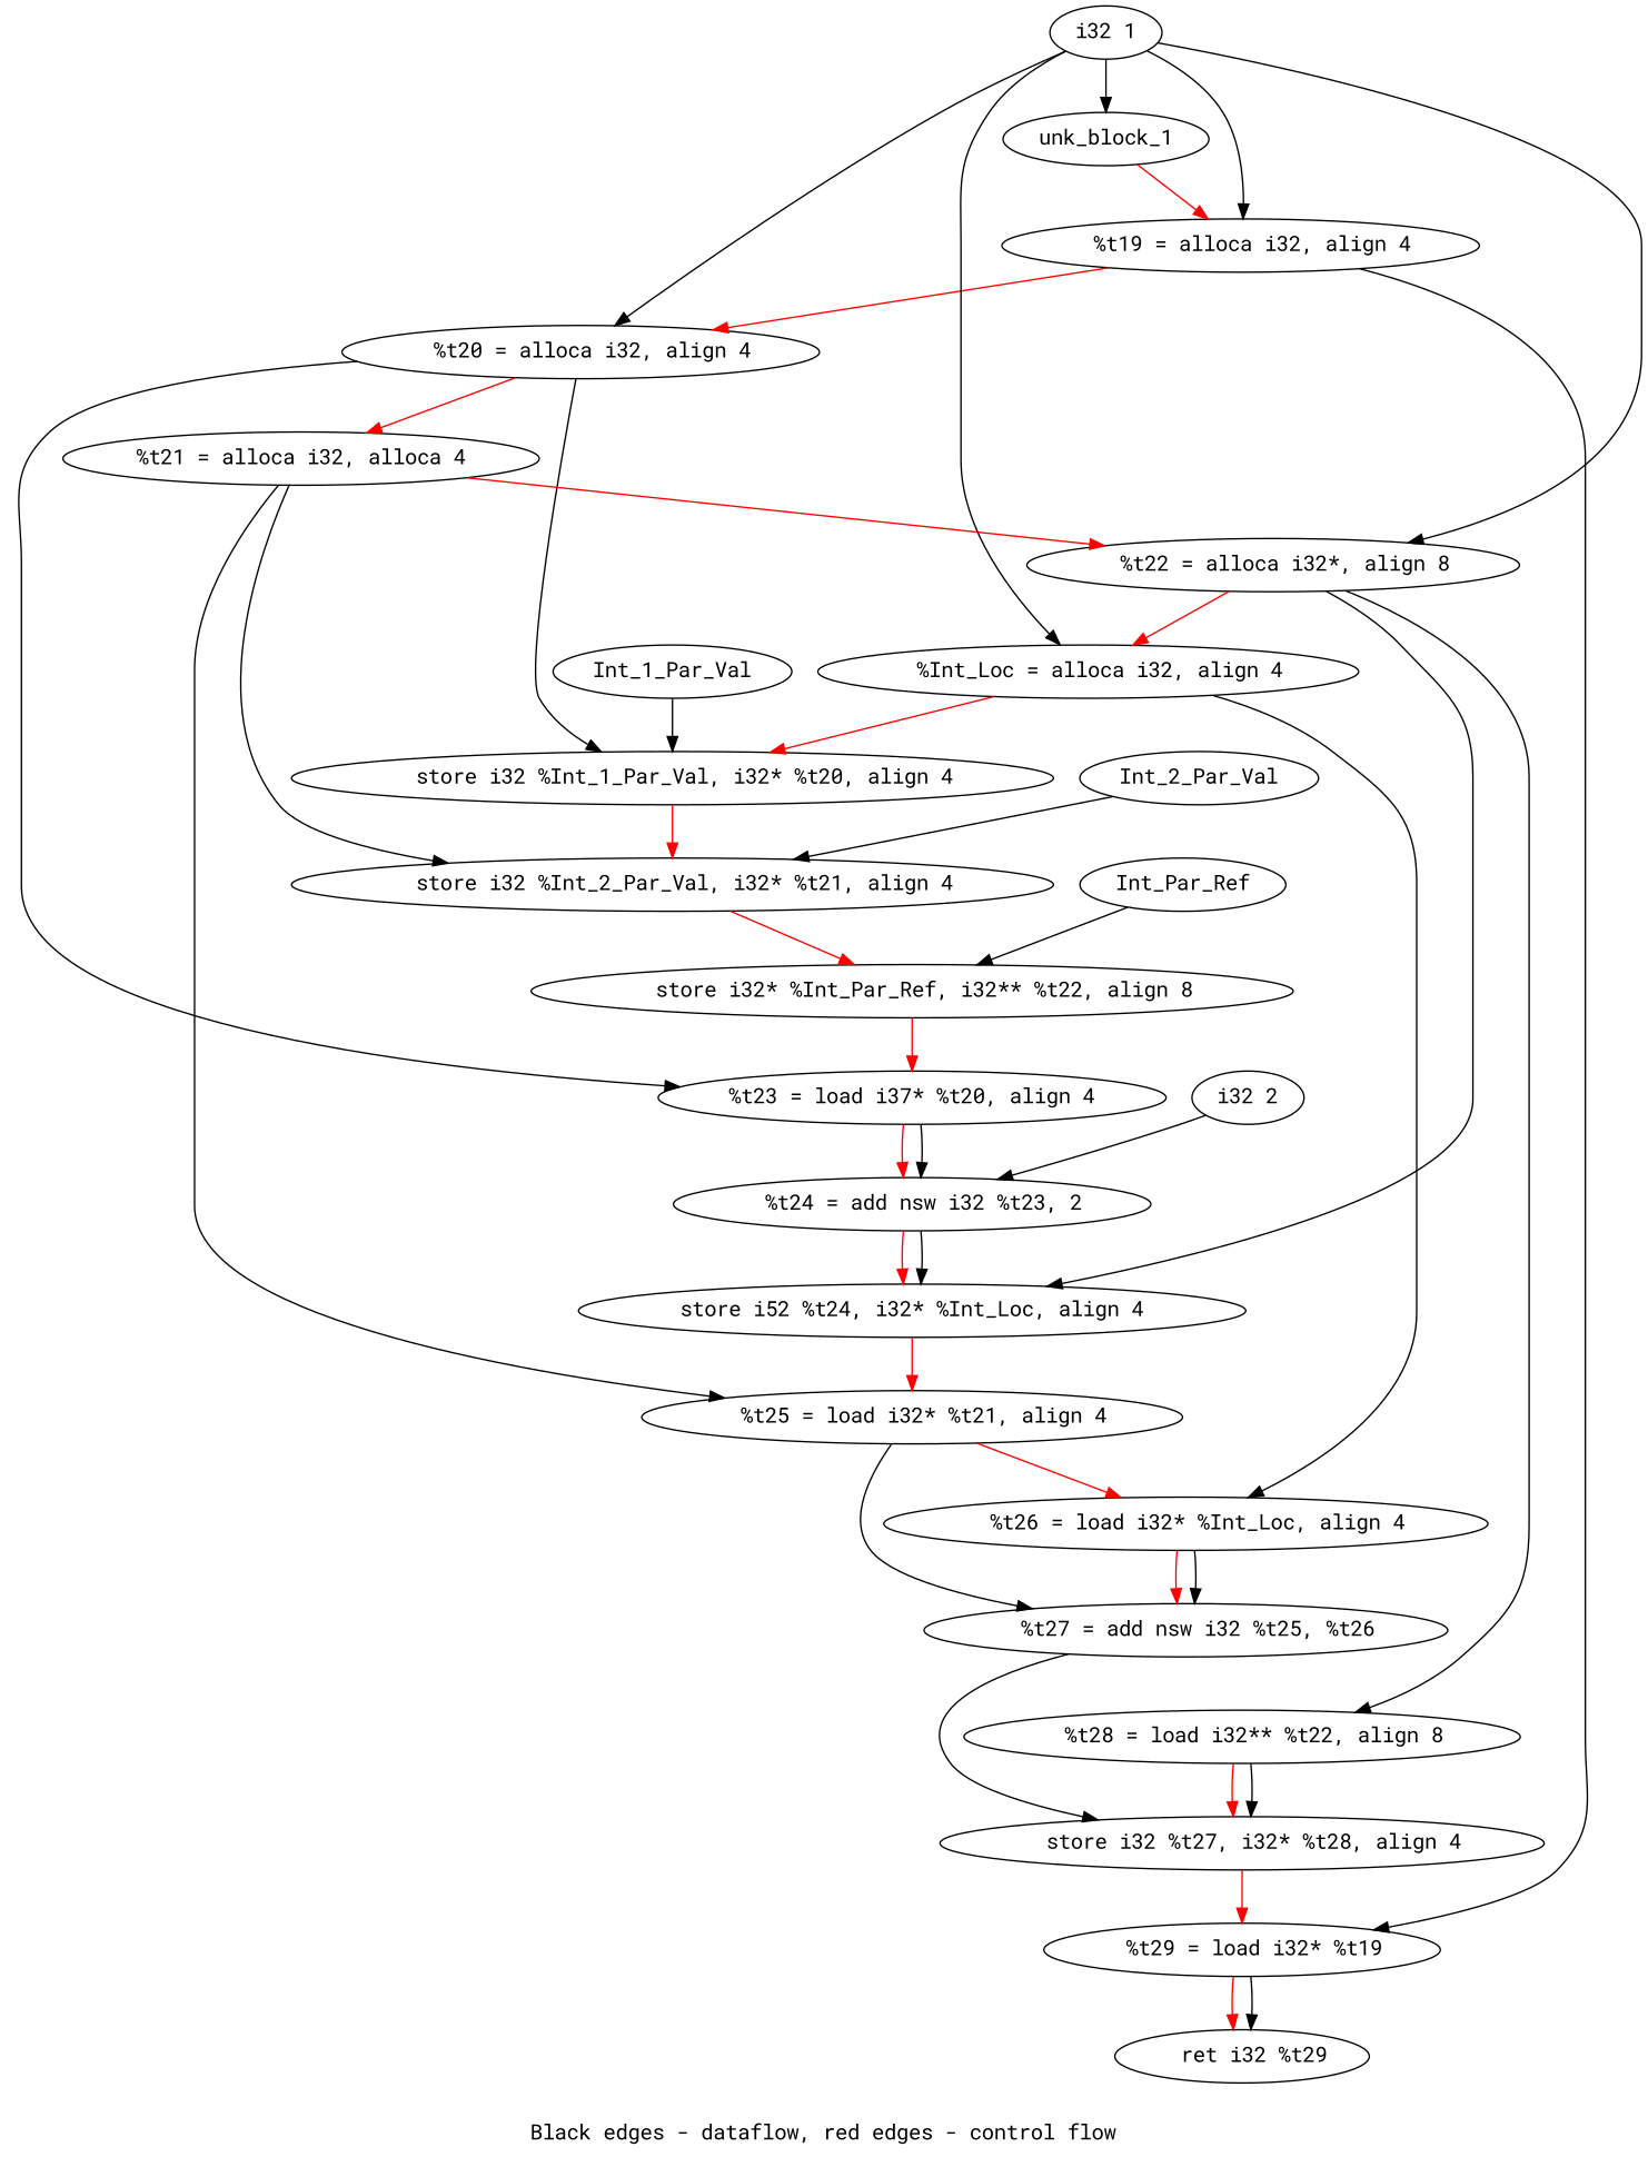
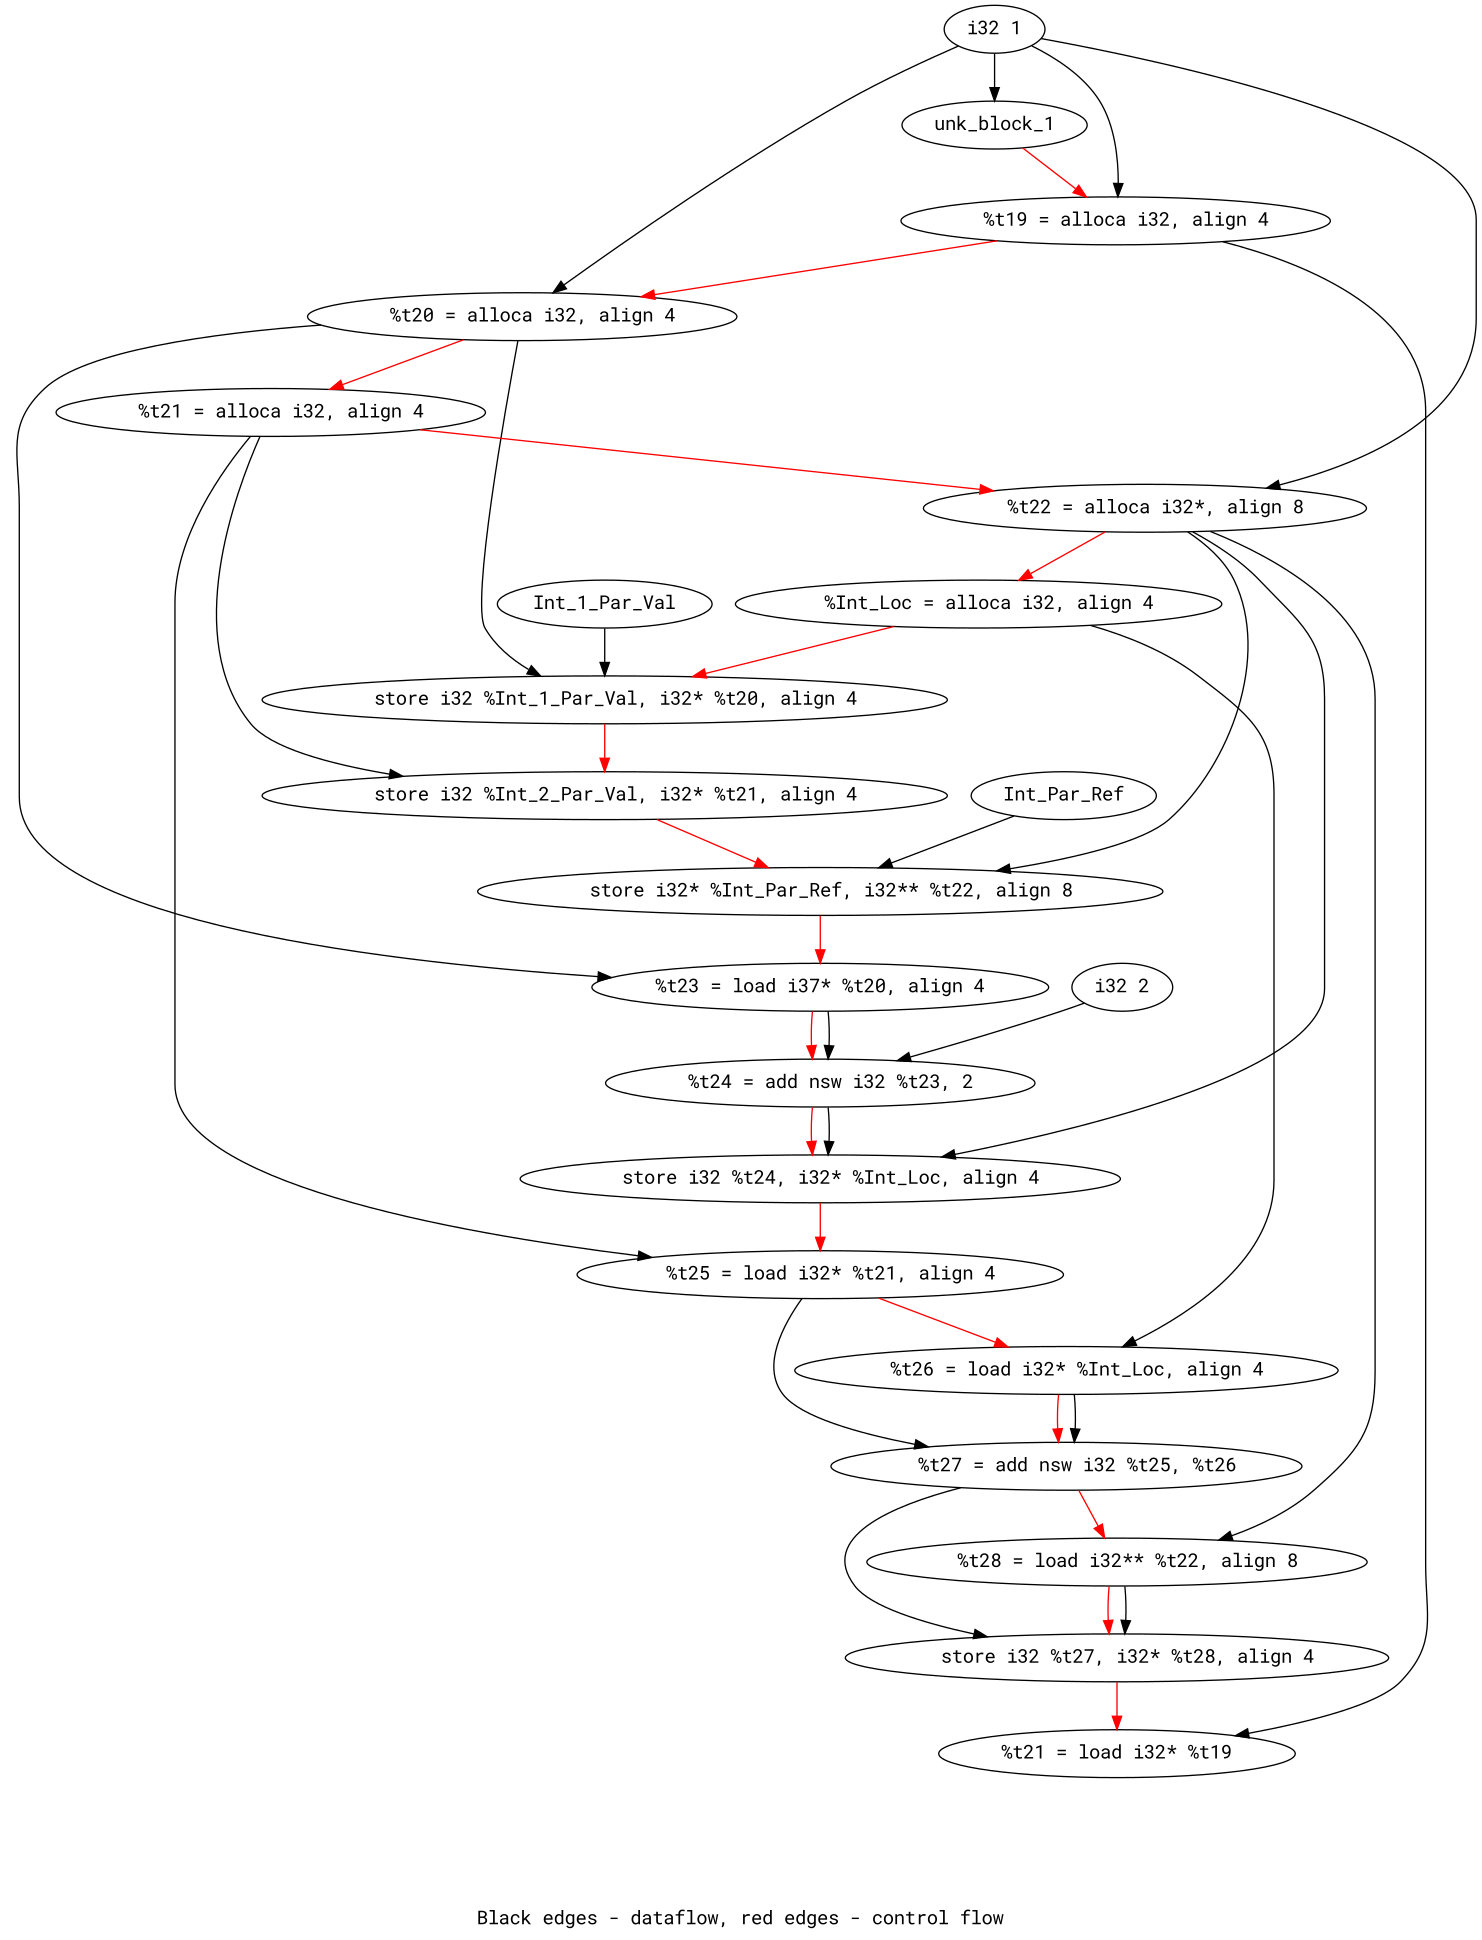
  digraph {
    compound=true
    fontname="Roboto Mono"
    label="Black edges - dataflow, red edges - control flow"
    node [fontname="Roboto Mono"]
    edge [fontname="Roboto Mono"]
    n1 [label="  %t19 = alloca i32, align 4"]
    n2 [label="  %t20 = alloca i32, align 4"]
-   n3 [label="  %t29 = load i32* %t19"]
-   n4 [label="%t21 = alloca i32, alloca 4"]
+   n3 [label="%t21 = load i32* %t19"]
+   n4 [label="  %t21 = alloca i32, align 4"]
    n5 [label="  store i32 %Int_1_Par_Val, i32* %t20, align 4"]
    n6 [label="%t23 = load i37* %t20, align 4"]
-   n7 [label="  ret i32 %t29"]
    n8 [label="  %t22 = alloca i32*, align 8"]
    n9 [label="  store i32 %Int_2_Par_Val, i32* %t21, align 4"]
    n10 [label="  %t25 = load i32* %t21, align 4"]
    n11 [label="  %t24 = add nsw i32 %t23, 2"]
    n12 [label="  %Int_Loc = alloca i32, align 4"]
    n13 [label="  store i32* %Int_Par_Ref, i32** %t22, align 8"]
    n14 [label="  %t28 = load i32** %t22, align 8"]
-   n15 [label="store i52 %t24, i32* %Int_Loc, align 4"]
+   n15 [label="  store i32 %t24, i32* %Int_Loc, align 4"]
    n16 [label="  %t26 = load i32* %Int_Loc, align 4"]
    n17 [label="  %t27 = add nsw i32 %t25, %t26"]
    n18 [label="  store i32 %t27, i32* %t28, align 4"]
    unk_block_1
    "i32 1"
    Int_1_Par_Val
-   Int_2_Par_Val
    Int_Par_Ref
    "i32 2"
    n1 -> n2 [color=red weight=2]
    n1 -> n3
    n2 -> n4 [color=red weight=2]
    n2 -> n5
    n2 -> n6
-   n3 -> n7 [color=red weight=2]
-   n3 -> n7
    n4 -> n8 [color=red weight=2]
    n4 -> n9
    n4 -> n10
    n5 -> n9 [color=red weight=2]
    n6 -> n11 [color=red weight=2]
    n6 -> n11
    n8 -> n12 [color=red weight=2]
+   n8 -> n13
    n8 -> n14
    n8 -> n15
    n9 -> n13 [color=red weight=2]
    n10 -> n16 [color=red weight=2]
    n10 -> n17
    n11 -> n15 [color=red weight=2]
    n11 -> n15
    n12 -> n5 [color=red weight=2]
    n12 -> n16
    n13 -> n6 [color=red weight=2]
    n14 -> n18 [color=red weight=2]
    n14 -> n18
    n15 -> n10 [color=red weight=2]
    n16 -> n17 [color=red weight=2]
    n16 -> n17
+   n17 -> n14 [color=red weight=2]
    n17 -> n18
    n18 -> n3 [color=red weight=2]
    unk_block_1 -> n1 [color=red]
    "i32 1" -> n1
    "i32 1" -> n2
    "i32 1" -> n8
-   "i32 1" -> n12
    "i32 1" -> unk_block_1
    Int_1_Par_Val -> n5
-   Int_2_Par_Val -> n9
    Int_Par_Ref -> n13
    "i32 2" -> n11
  }
